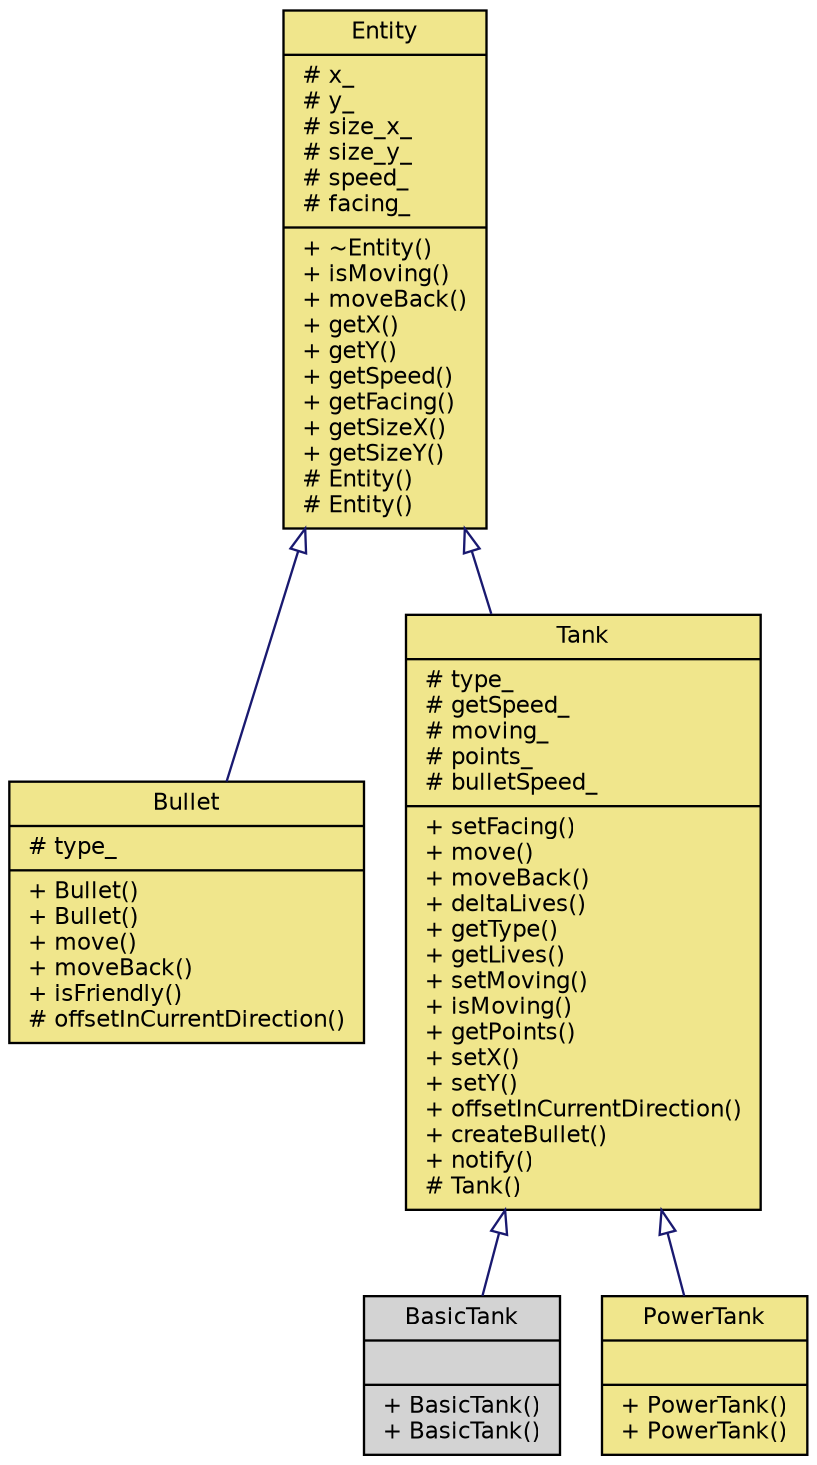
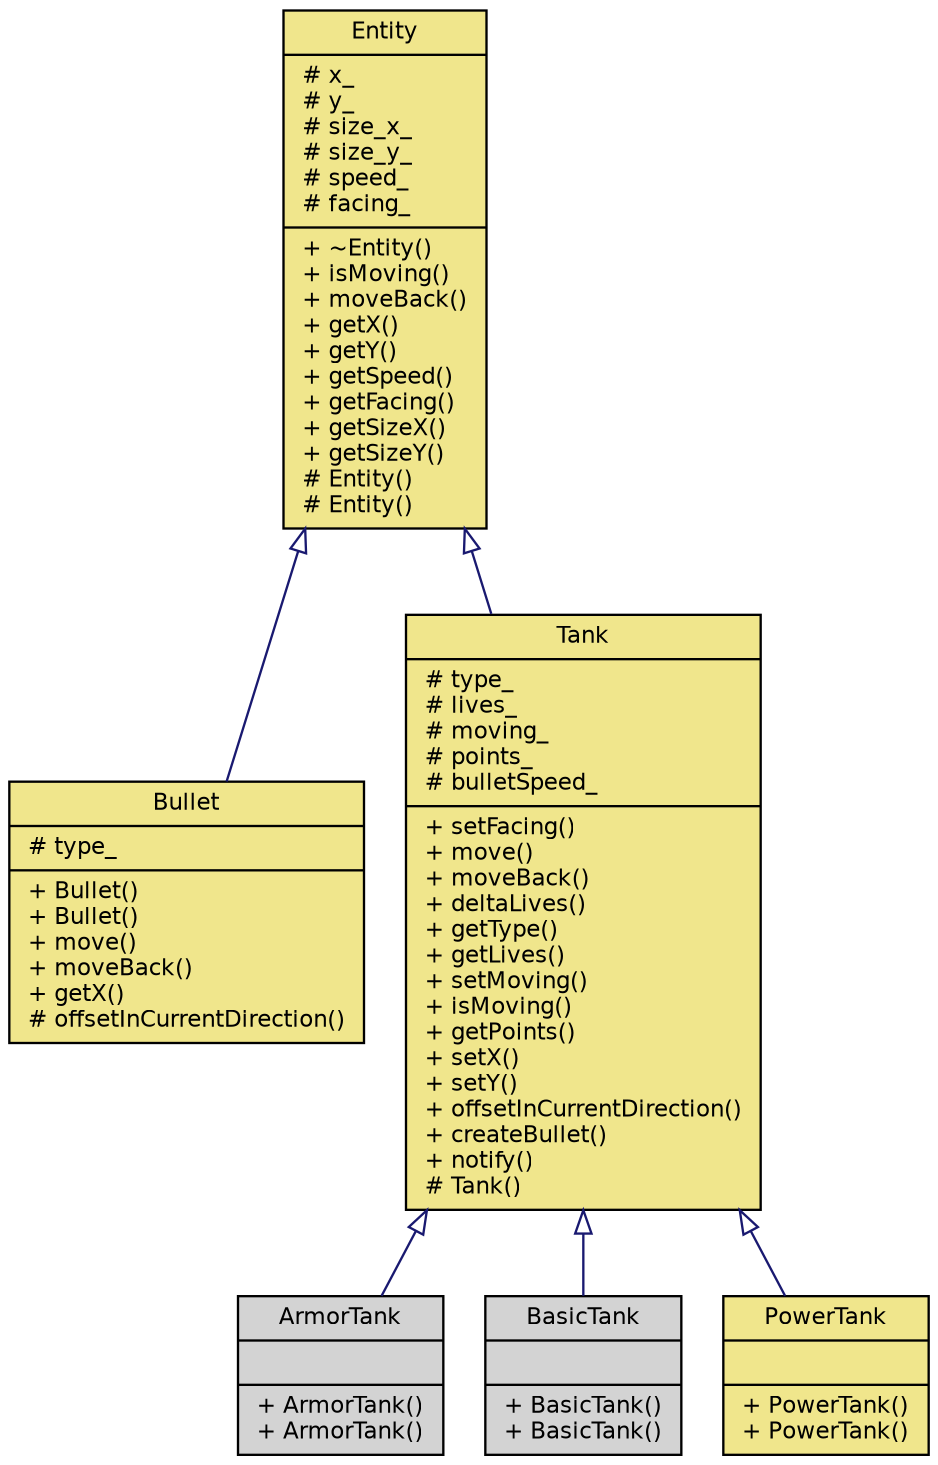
  digraph {
    node [color=black fillcolor=khaki fontname=Helvetica fontsize=10 shape=record style=filled]
    edge [arrowtail=onormal color=midnightblue dir=back fontname=Helvetica fontsize=10 labelfontname=Helvetica labelfontsize=10 style=solid]
    n1 [fontcolor=black height=0.2 label="{Entity\n|# x_\l# y_\l# size_x_\l# size_y_\l# speed_\l# facing_\l|+ ~Entity()\l+ isMoving()\l+ moveBack()\l+ getX()\l+ getY()\l+ getSpeed()\l+ getFacing()\l+ getSizeX()\l+ getSizeY()\l# Entity()\l# Entity()\l}" width=0.4]
-   n2 [height=0.2 label="{Bullet\n|# type_\l|+ Bullet()\l+ Bullet()\l+ move()\l+ moveBack()\l+ isFriendly()\l# offsetInCurrentDirection()\l}" width=0.4]
-   n3 [height=0.2 label="{Tank\n|# type_\l# getSpeed_\l# moving_\l# points_\l# bulletSpeed_\l|+ setFacing()\l+ move()\l+ moveBack()\l+ deltaLives()\l+ getType()\l+ getLives()\l+ setMoving()\l+ isMoving()\l+ getPoints()\l+ setX()\l+ setY()\l+ offsetInCurrentDirection()\l+ createBullet()\l+ notify()\l# Tank()\l}" width=0.4]
+   n2 [height=0.2 label="{Bullet\n|# type_\l|+ Bullet()\l+ Bullet()\l+ move()\l+ moveBack()\l+ getX()\l# offsetInCurrentDirection()\l}" width=0.4]
+   n3 [height=0.2 label="{Tank\n|# type_\l# lives_\l# moving_\l# points_\l# bulletSpeed_\l|+ setFacing()\l+ move()\l+ moveBack()\l+ deltaLives()\l+ getType()\l+ getLives()\l+ setMoving()\l+ isMoving()\l+ getPoints()\l+ setX()\l+ setY()\l+ offsetInCurrentDirection()\l+ createBullet()\l+ notify()\l# Tank()\l}" width=0.4]
+   n4 [fillcolor=lightgrey height=0.2 label="{ArmorTank\n||+ ArmorTank()\l+ ArmorTank()\l}" width=0.4]
    n5 [fillcolor=lightgrey height=0.2 label="{BasicTank\n||+ BasicTank()\l+ BasicTank()\l}" width=0.4]
    n6 [height=0.2 label="{PowerTank\n||+ PowerTank()\l+ PowerTank()\l}" width=0.4]
    n1 -> n2
    n1 -> n3
+   n3 -> n4
    n3 -> n5
    n3 -> n6
  }
